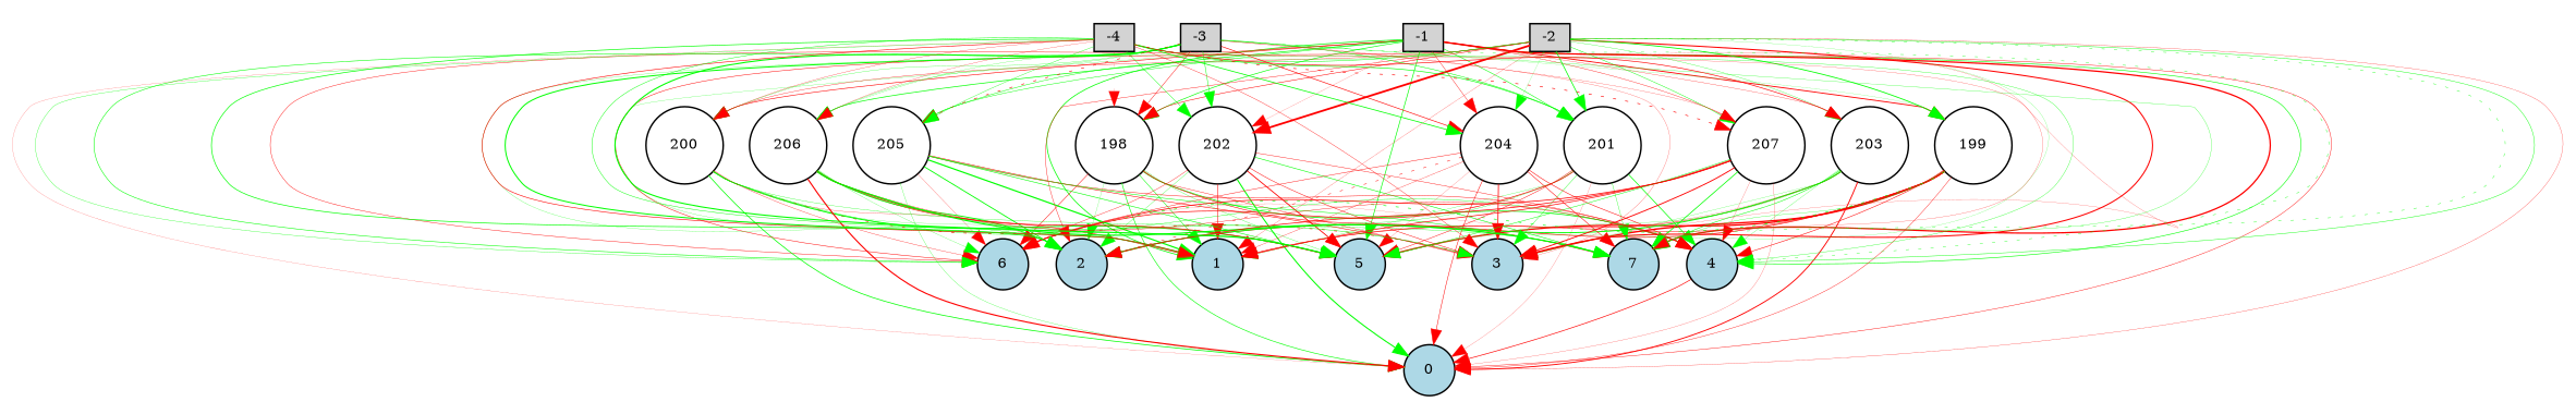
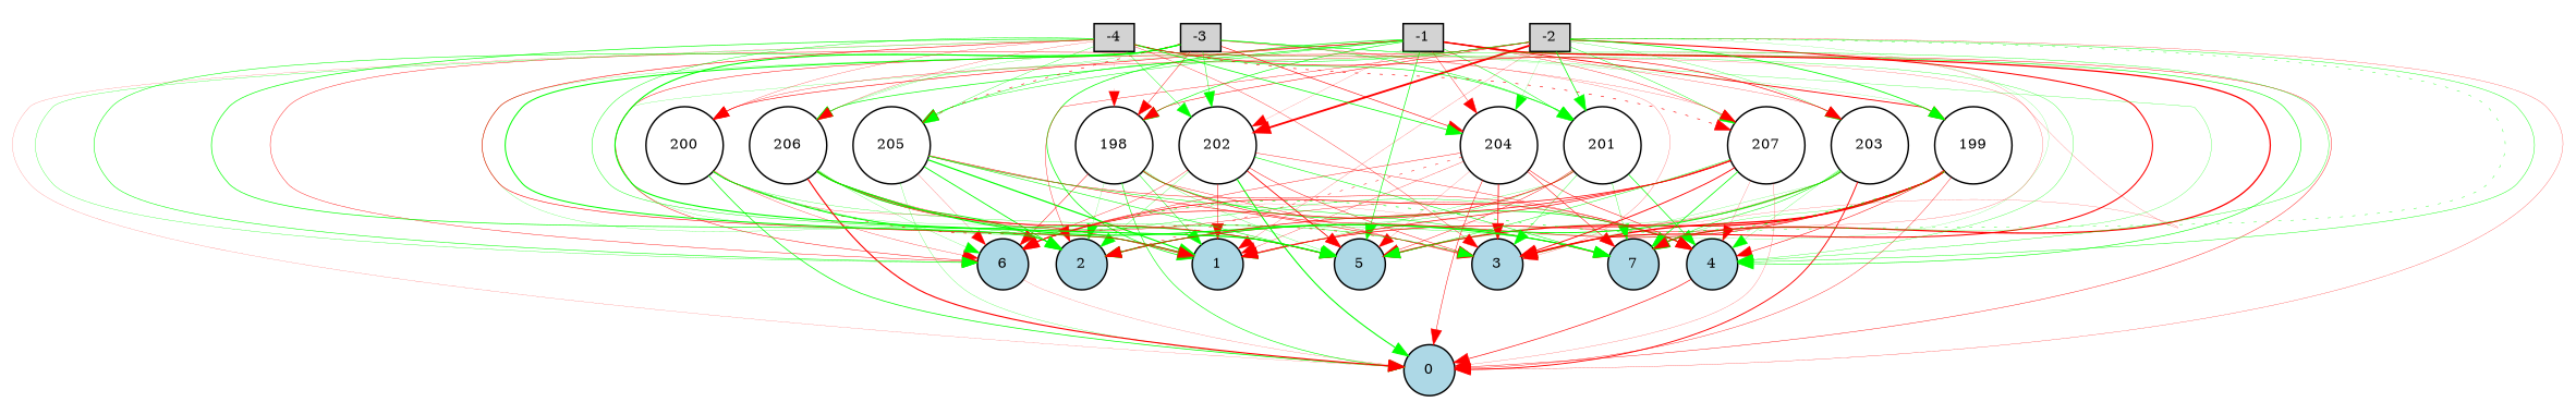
  digraph {
    node [fillcolor=white fontsize=9 shape=circle style=filled]
    edge [color=red style=solid]
    -1 [fillcolor=lightgray height=0.2 shape=box width=0.2]
    0 [fillcolor=lightblue height=0.2 width=0.2]
    1 [fillcolor=lightblue height=0.2 width=0.2]
    2 [fillcolor=lightblue height=0.2 width=0.2]
    3 [fillcolor=lightblue height=0.2 width=0.2]
    4 [fillcolor=lightblue height=0.2 width=0.2]
    5 [fillcolor=lightblue height=0.2 width=0.2]
    6 [fillcolor=lightblue height=0.2 width=0.2]
    7 [fillcolor=lightblue height=0.2 width=0.2]
    198 [height=0.2 width=0.2]
    199 [height=0.2 width=0.2]
    200 [height=0.2 width=0.2]
    201 [height=0.2 width=0.2]
    202 [height=0.2 width=0.2]
    203 [height=0.2 width=0.2]
    204 [height=0.2 width=0.2]
    205 [height=0.2 width=0.2]
    206 [height=0.2 width=0.2]
    207 [height=0.2 width=0.2]
    -2 [fillcolor=lightgray height=0.2 shape=box width=0.2]
    -3 [fillcolor=lightgray height=0.2 shape=box width=0.2]
    -4 [fillcolor=lightgray height=0.2 shape=box width=0.2]
    -1 -> 0 [penwidth=0.28753801403412593]
    -1 -> 1 [color=green penwidth=0.5075946255952084]
    -1 -> 2 [color=green penwidth=0.1449626865556569]
    -1 -> 3 [penwidth=0.11996239292666132]
    -1 -> 4 [color=green penwidth=0.3957100012946484]
    -1 -> 5 [color=green penwidth=0.4462203284997024]
    -1 -> 6 [penwidth=0.2822443525559005]
    -1 -> 7 [penwidth=0.8727782936976789]
    -1 -> 198 [color=green penwidth=0.42649682623895624]
    -1 -> 199 [penwidth=0.5929842641768622]
    -1 -> 200 [penwidth=0.3917781396036555]
    -1 -> 201 [color=green penwidth=0.3500703478026651]
    -1 -> 202 [penwidth=0.10534490971865175]
    -1 -> 203 [penwidth=0.1796079186251015]
    -1 -> 204 [penwidth=0.261469674543541]
    -1 -> 205 [color=green penwidth=0.3122190183076824]
    -1 -> 206 [color=green penwidth=0.46738307514126265]
    -1 -> 207 [penwidth=0.24743905810204178]
    4 -> 0 [penwidth=0.4446769555802429]
    198 -> 0 [color=green penwidth=0.4130482770663013]
    198 -> 1 [color=green penwidth=0.3428285307413308]
    198 -> 2 [color=green penwidth=0.13162148623303085]
    198 -> 3 [penwidth=0.2646245252513288]
    198 -> 4 [color=green penwidth=0.5296626034511094]
    198 -> 5 [color=green penwidth=0.19009561222378046]
    198 -> 6 [penwidth=0.3247509533366246]
    198 -> 7 [penwidth=0.37051114753099157]
    199 -> 0 [penwidth=0.25759734458342815]
    199 -> 1 [penwidth=0.31690341894203466]
    199 -> 2 [penwidth=0.45312326664259517]
    199 -> 3 [penwidth=0.9126948547007447]
    199 -> 4 [penwidth=0.36077128415885507]
    199 -> 5 [penwidth=0.8854890316198087]
    199 -> 6 [color=green penwidth=0.4103643217941675 style=dotted]
    199 -> 7 [color=green penwidth=0.18976127499520795]
    200 -> 0 [color=green penwidth=0.4983100138098979]
    200 -> 1 [color=green penwidth=0.13679432564537308]
    200 -> 2 [penwidth=0.16752126687870023]
    200 -> 3 [penwidth=0.47474139286606476 style=dotted]
    200 -> 4 [color=green penwidth=0.2523576355610784]
    200 -> 5 [color=green penwidth=0.6353323187691481]
    200 -> 6 [penwidth=0.2085412818343324]
    200 -> 7 [color=green penwidth=0.20726141397437664]
-   201 -> 0 [penwidth=0.11859272888782073]
+   6 -> 0 [penwidth=0.11859272888782073]
    201 -> 1 [color=green penwidth=0.16597518871947792]
    201 -> 2 [color=green penwidth=0.20029224992782263]
    201 -> 3 [color=green penwidth=0.2366754032752994]
    201 -> 4 [color=green penwidth=0.4835683388635337]
    201 -> 5 [penwidth=0.3007015284996958]
    201 -> 6 [penwidth=0.45554225376498103]
    201 -> 7 [color=green penwidth=0.22492187919985943]
    202 -> 0 [color=green penwidth=0.7138223200404418]
    202 -> 1 [penwidth=0.35904722571538694]
    202 -> 2 [color=green penwidth=0.18414467373042998]
    202 -> 3 [penwidth=0.32131060971270253]
    202 -> 4 [penwidth=0.2706837283187715]
    202 -> 5 [penwidth=0.5787939863044074]
    202 -> 6 [penwidth=0.24460739973998072]
    202 -> 7 [color=green penwidth=0.38571622360226354]
    203 -> 0 [penwidth=0.6238858290816113]
    203 -> 1 [penwidth=0.31867110117124153]
    203 -> 2 [color=green penwidth=0.6422678899412291]
    203 -> 3 [color=green penwidth=0.1417668190691928]
    203 -> 4 [color=green penwidth=0.15914759524890942]
    203 -> 5 [color=green penwidth=0.1420786769692441]
    203 -> 6 [penwidth=0.10098220756344763]
    203 -> 7 [color=green penwidth=0.349650003741795]
    204 -> 0 [penwidth=0.3369438588743291]
    204 -> 1 [penwidth=0.19545123600652375]
    204 -> 2 [penwidth=0.3242436270922251 style=dotted]
    204 -> 3 [penwidth=0.5390879767892673]
    204 -> 4 [penwidth=0.3559801870651317]
    204 -> 5 [penwidth=0.11101759699545205]
    204 -> 6 [penwidth=0.28510709468984463]
    204 -> 7 [penwidth=0.35676065501135745]
    205 -> 0 [color=green penwidth=0.17090528730122762]
    205 -> 1 [color=green penwidth=0.8127311790936044]
    205 -> 2 [color=green penwidth=0.5824696972745057]
    205 -> 3 [penwidth=0.35984882542146324]
    205 -> 4 [penwidth=0.2925428488265738]
    205 -> 5 [color=green penwidth=0.3865160105941219]
    205 -> 6 [penwidth=0.14287190215605217]
    205 -> 7 [color=green penwidth=0.3429043247932235]
    206 -> 0 [penwidth=0.7713150283474329]
    206 -> 1 [penwidth=0.4047399798762049]
    206 -> 2 [color=green penwidth=0.6140845246796578]
    206 -> 3 [color=green penwidth=0.3043434841489033]
    206 -> 4 [penwidth=0.2559785831616742]
    206 -> 5 [penwidth=0.49918198074023024]
    206 -> 6 [color=green penwidth=0.15115697885143858]
    206 -> 7 [color=green penwidth=0.8043687169873164]
    207 -> 0 [penwidth=0.13711940397126016]
    207 -> 1 [penwidth=0.46478716954721855]
    207 -> 2 [penwidth=0.496979063702756]
    207 -> 3 [penwidth=0.6181994928774709]
    207 -> 4 [penwidth=0.12557310432710853]
    207 -> 5 [color=green penwidth=0.3103595257645777]
    207 -> 6 [penwidth=0.5130308984720477]
    207 -> 7 [color=green penwidth=0.5085441555060967]
    -2 -> 0 [penwidth=0.1692892444160718]
    -2 -> 1 [penwidth=0.13793919384414266]
    -2 -> 2 [penwidth=0.26409027842548]
    -2 -> 3 [penwidth=0.7173534009074373]
    -2 -> 4 [color=green penwidth=0.28994988243868114]
    -2 -> 5 [color=green penwidth=0.11513685971386936]
    -2 -> 6 [penwidth=0.3252081605023286]
    -2 -> 7 [color=green penwidth=0.26175163193375933 style=dotted]
    -2 -> 198 [penwidth=0.347820096564057]
    -2 -> 199 [color=green penwidth=0.562518020516541]
    -2 -> 200 [penwidth=0.2264788829275819]
    -2 -> 201 [color=green penwidth=0.508577744677177]
    -2 -> 202 [penwidth=1.2623280571221709]
    -2 -> 203 [color=green penwidth=0.19594669214989494]
    -2 -> 204 [color=green penwidth=0.10533041889358036]
    -2 -> 205 [color=green penwidth=0.31385257730397753]
    -2 -> 206 [color=green penwidth=0.1423486358189064]
    -2 -> 207 [color=green penwidth=0.2969167693433331]
    -3 -> 1 [color=green penwidth=0.6881769256560479]
    -3 -> 2 [color=green penwidth=0.15152323251482888]
    -3 -> 3 [penwidth=0.14337470766791033]
-   -3 -> 4 [color=green penwidth=0.25618884155226107 style=dotted]
+   -3 -> 4 [color=green penwidth=0.25618884155226107]
    -3 -> 5 [color=green penwidth=0.7461855242186838]
    -3 -> 6 [color=green penwidth=0.3670846996046493]
    -3 -> 7 [color=green penwidth=0.18438825515646556]
    -3 -> 198 [penwidth=0.2957883151822741]
    -3 -> 199 [color=green penwidth=0.10711386700015346]
-   -3 -> 200 [color=green penwidth=0.1776167615114811]
    -3 -> 201 [color=green penwidth=0.3507503725467389]
    -3 -> 202 [color=green penwidth=0.3140277708369382]
    -3 -> 204 [penwidth=0.41858150961357343]
    -3 -> 205 [penwidth=0.39803961153565937 style=dotted]
    -3 -> 206 [color=green penwidth=0.161042115477031]
    -3 -> 207 [penwidth=0.150587917805648]
    -4 -> 0 [penwidth=0.10333025888372477]
    -4 -> 1 [penwidth=0.39612795061609507]
    -4 -> 2 [color=green penwidth=0.46013143700190684]
    -4 -> 3 [penwidth=0.24066027757954242]
    -4 -> 4 [color=green penwidth=0.2161036539004113]
    -4 -> 5 [color=green penwidth=0.30428009976231485]
    -4 -> 6 [color=green penwidth=0.20760860170874662]
    -4 -> 7 [penwidth=0.14422936142183135]
    -4 -> 198 [penwidth=0.10321493539795513 style=dotted]
    -4 -> 200 [penwidth=0.1772037139892837]
    -4 -> 201 [color=green penwidth=0.4257080486241691]
    -4 -> 202 [color=green penwidth=0.2768711029251017]
    -4 -> 203 [penwidth=0.43177946209649454]
    -4 -> 204 [color=green penwidth=0.5134452343750822]
    -4 -> 205 [color=green penwidth=0.2357612348046908]
    -4 -> 206 [penwidth=0.15528498550297848]
    -4 -> 207 [penwidth=0.427911967621463 style=dotted]
  }
